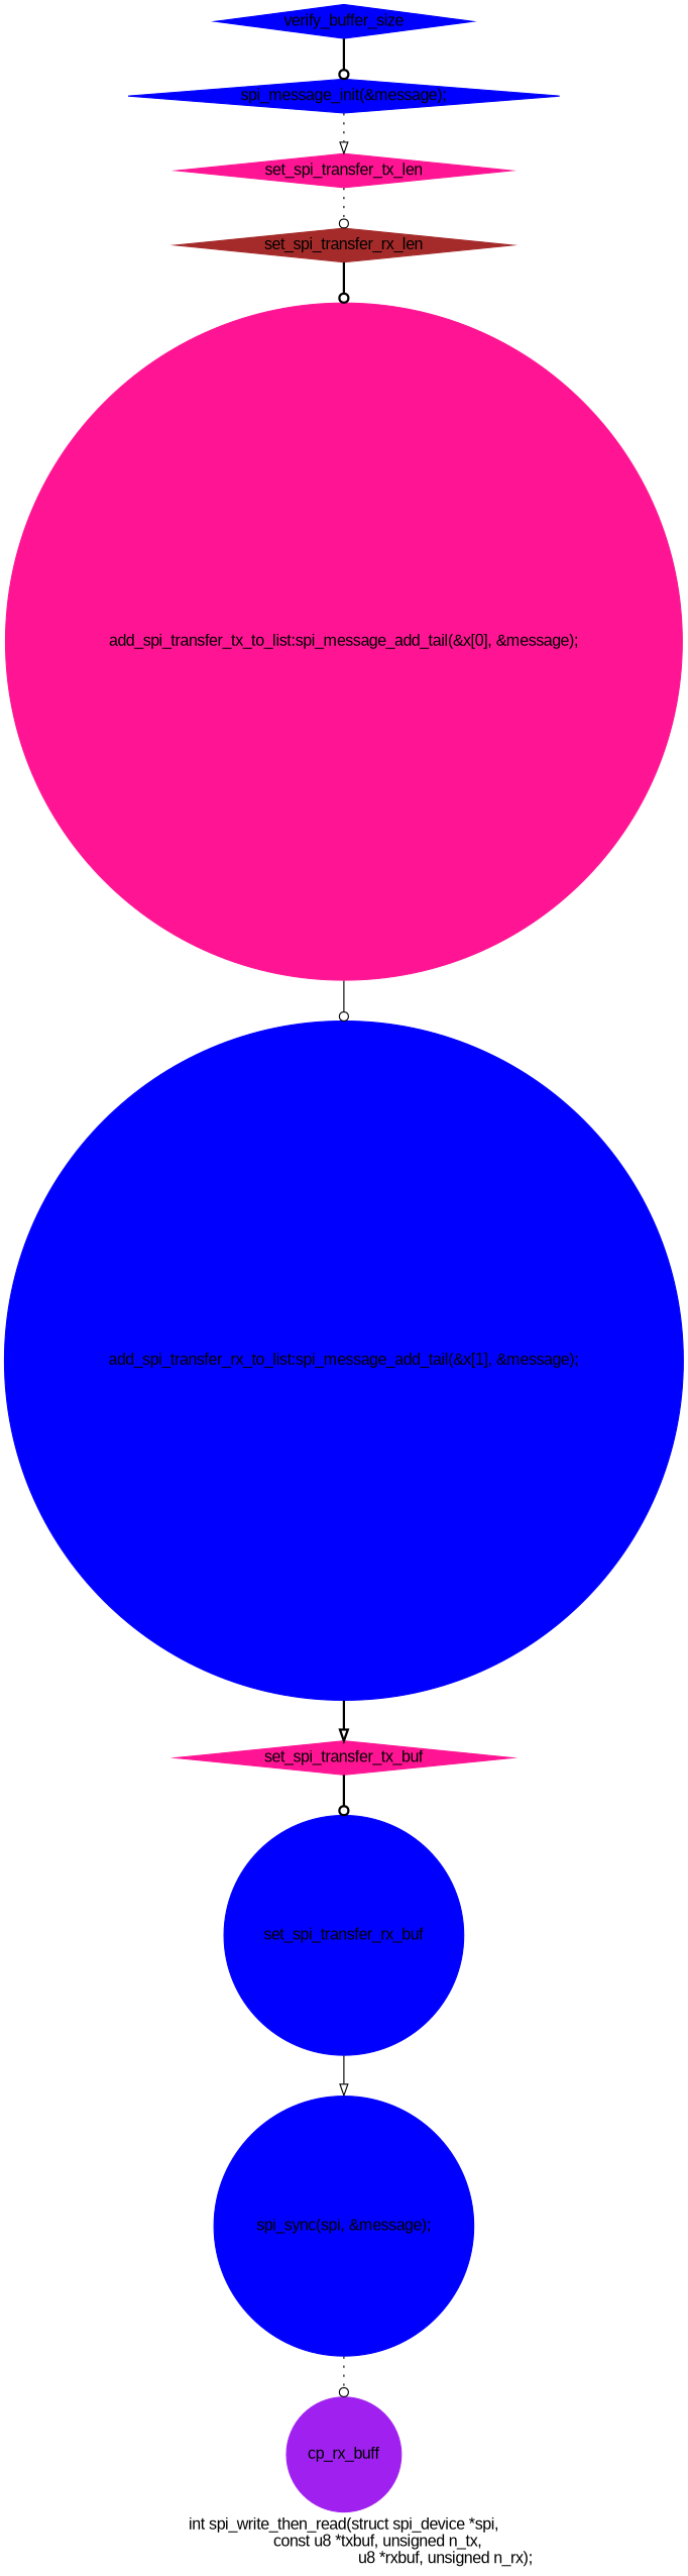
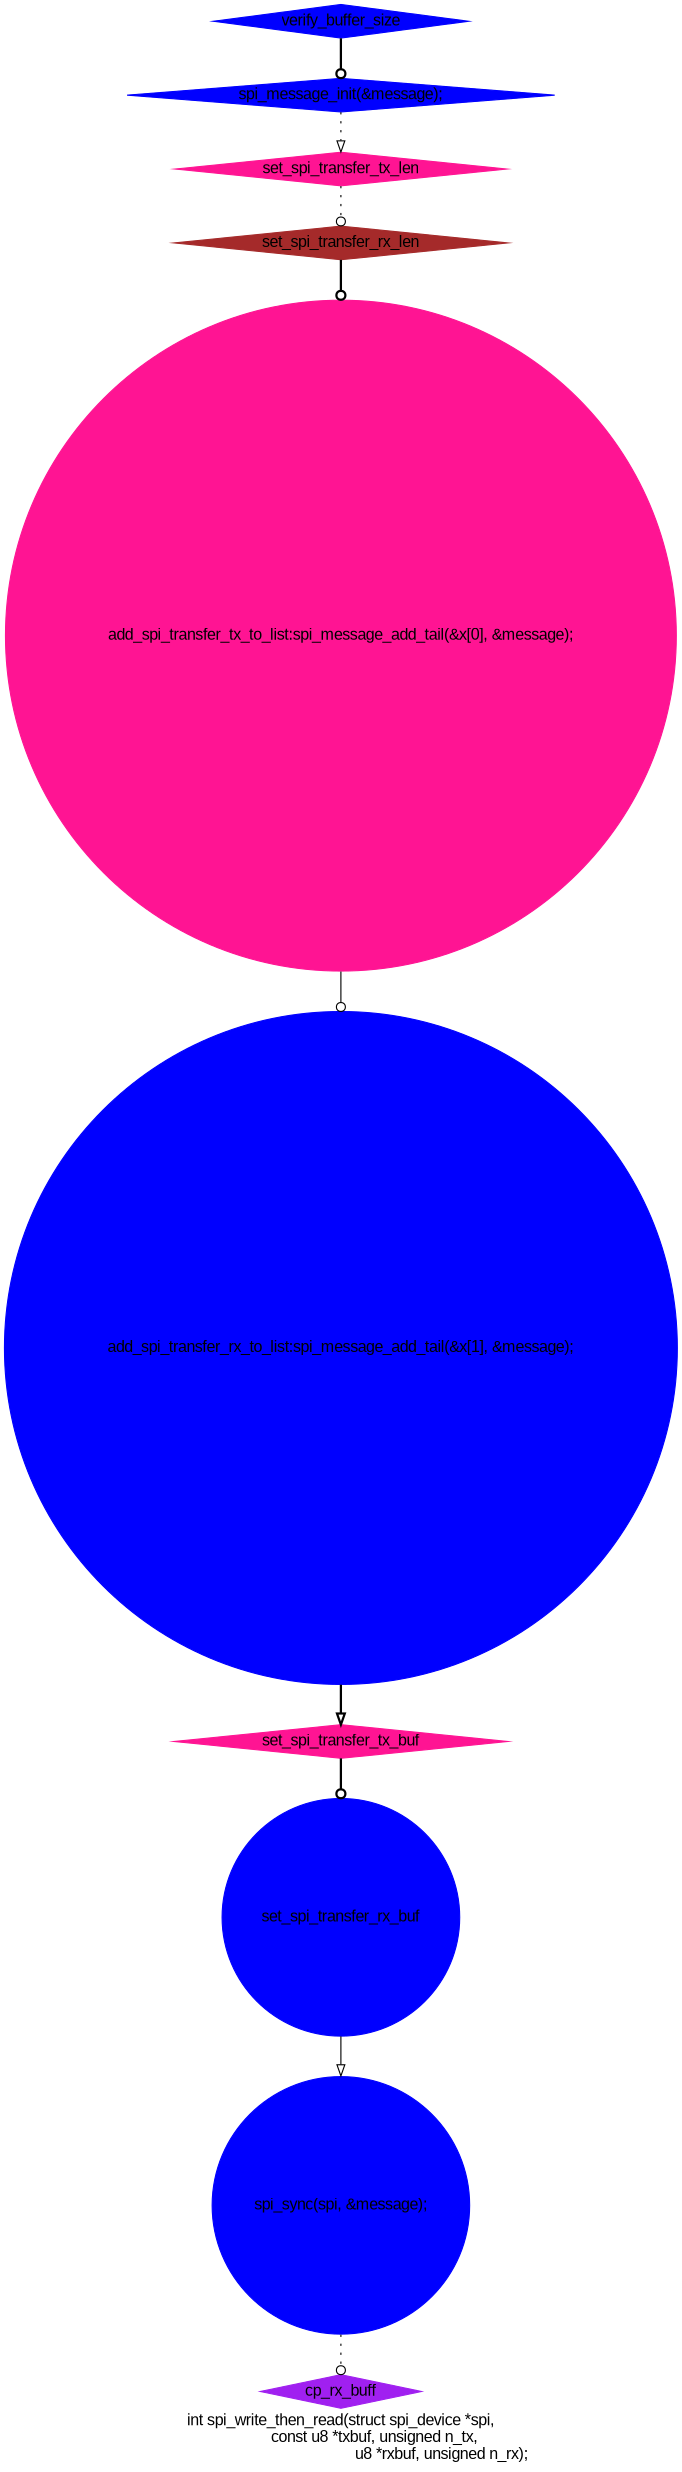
  digraph {
    label="int spi_write_then_read(struct spi_device *spi,\n		const u8 *txbuf, unsigned n_tx,\n						u8 *rxbuf, unsigned n_rx);\n"
    fontname="Liberation Sans"
    node [margin="0.05,0.005" shape=diamond style=filled color=blue fontname="Liberation Sans"]
    edge [style=bold arrowhead=odot fontname="Liberation Sans"]
    n1 [height=0.1 label=verify_buffer_size width=0.1]
    n2 [height=0.1 label="spi_message_init(&message);" width=0.1]
    n3 [height=0.1 label=set_spi_transfer_tx_len width=0.1 color=deeppink]
    n4 [height=0.1 label=set_spi_transfer_rx_len width=0.1 color=brown]
    n5 [height=0.1 label="add_spi_transfer_tx_to_list:spi_message_add_tail(&x[0], &message);" shape=circle width=0.1 color=deeppink]
    n6 [height=0.1 label="add_spi_transfer_rx_to_list:spi_message_add_tail(&x[1], &message);" shape=circle width=0.1]
    n7 [height=0.1 label=set_spi_transfer_tx_buf width=0.1 color=deeppink]
    n8 [height=0.1 label=set_spi_transfer_rx_buf shape=circle width=0.1]
    n9 [height=0.1 label="spi_sync(spi, &message);" shape=circle width=0.1]
-   n10 [height=0.1 label=cp_rx_buff shape=circle width=0.1 color=purple]
+   n10 [height=0.1 label=cp_rx_buff width=0.1 color=purple]
    n1 -> n2
    n2 -> n3 [style=dotted arrowhead=onormal]
    n3 -> n4 [style=dotted]
    n4 -> n5
    n5 -> n6 [style=solid]
    n6 -> n7 [arrowhead=onormal]
    n7 -> n8
    n8 -> n9 [style=solid arrowhead=onormal]
    n9 -> n10 [style=dotted]
  }
